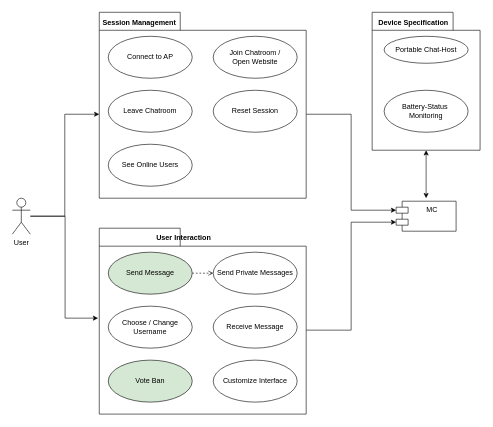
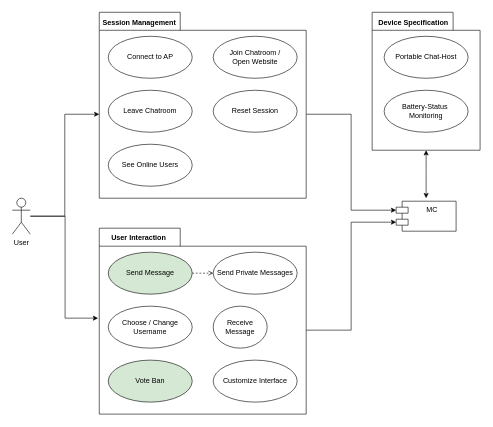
  <mxCell id="0" />
  <mxCell id="1" parent="0" />
  <mxCell id="2" style="edgeStyle=orthogonalEdgeStyle;rounded=0;orthogonalLoop=1;jettySize=auto;html=1;entryX=0;entryY=0;entryDx=0;entryDy=170;entryPerimeter=0;" parent="1" source="4" target="6" edge="1"><mxGeometry relative="1" as="geometry" /></mxCell>
  <mxCell id="3" style="edgeStyle=orthogonalEdgeStyle;rounded=0;orthogonalLoop=1;jettySize=auto;html=1;" parent="1" source="4" edge="1"><mxGeometry relative="1" as="geometry"><mxPoint x="163" y="530" as="targetPoint" /><Array as="points"><mxPoint x="108" y="360" /><mxPoint x="108" y="530" /><mxPoint x="163" y="530" /></Array></mxGeometry></mxCell>
  <mxCell id="4" value="User" style="shape=umlActor;verticalLabelPosition=bottom;verticalAlign=top;html=1;" parent="1" vertex="1"><mxGeometry x="20" y="330" width="30" height="60" as="geometry" /></mxCell>
  <mxCell id="5" style="edgeStyle=orthogonalEdgeStyle;rounded=0;orthogonalLoop=1;jettySize=auto;html=1;exitX=0;exitY=0;exitDx=345;exitDy=170;exitPerimeter=0;entryX=0;entryY=0;entryDx=0;entryDy=15;entryPerimeter=0;" parent="1" source="6" target="28" edge="1"><mxGeometry relative="1" as="geometry" /></mxCell>
  <mxCell id="6" value="&lt;h1&gt;&lt;br&gt;&lt;/h1&gt;" style="shape=folder;fontStyle=1;spacingTop=10;tabWidth=135;tabHeight=30;tabPosition=left;html=1;align=center;" parent="1" vertex="1"><mxGeometry x="165" y="20" width="345" height="310" as="geometry" /></mxCell>
  <mxCell id="7" value="Session Management" style="text;align=center;fontStyle=1;verticalAlign=middle;spacingLeft=3;spacingRight=3;strokeColor=none;rotatable=0;points=[[0,0.5],[1,0.5]];portConstraint=eastwest;" parent="1" vertex="1"><mxGeometry x="192" y="23" width="80" height="26" as="geometry" /></mxCell>
  <mxCell id="8" value="Connect to AP" style="ellipse;whiteSpace=wrap;html=1;" parent="1" vertex="1"><mxGeometry x="180" y="60" width="140" height="70" as="geometry" /></mxCell>
  <mxCell id="9" value="Join Chatroom /&lt;br&gt;Open Website" style="ellipse;whiteSpace=wrap;html=1;" parent="1" vertex="1"><mxGeometry x="355" y="60" width="140" height="70" as="geometry" /></mxCell>
  <mxCell id="10" value="Leave Chatroom" style="ellipse;whiteSpace=wrap;html=1;" parent="1" vertex="1"><mxGeometry x="180" y="150" width="140" height="70" as="geometry" /></mxCell>
  <mxCell id="11" value="Reset Session" style="ellipse;whiteSpace=wrap;html=1;" parent="1" vertex="1"><mxGeometry x="355" y="150" width="140" height="70" as="geometry" /></mxCell>
  <mxCell id="12" style="edgeStyle=orthogonalEdgeStyle;rounded=0;orthogonalLoop=1;jettySize=auto;html=1;exitX=0;exitY=0;exitDx=345;exitDy=170;exitPerimeter=0;entryX=0;entryY=0;entryDx=0;entryDy=35;entryPerimeter=0;" parent="1" source="13" target="28" edge="1"><mxGeometry relative="1" as="geometry" /></mxCell>
  <mxCell id="13" value="&lt;h1&gt;&lt;br&gt;&lt;/h1&gt;" style="shape=folder;fontStyle=1;spacingTop=10;tabWidth=135;tabHeight=30;tabPosition=left;html=1;align=center;" parent="1" vertex="1"><mxGeometry x="165" y="380" width="345" height="310" as="geometry" /></mxCell>
- <mxCell id="14" value="User Interaction" style="text;align=center;fontStyle=1;verticalAlign=middle;spacingLeft=3;spacingRight=3;strokeColor=none;rotatable=0;points=[[0,0.5],[1,0.5]];portConstraint=eastwest;" parent="1" vertex="1"><mxGeometry x="266" y="382" width="80" height="26" as="geometry" /></mxCell>
+ <mxCell id="14" value="User Interaction" style="text;align=center;fontStyle=1;verticalAlign=middle;spacingLeft=3;spacingRight=3;strokeColor=none;rotatable=0;points=[[0,0.5],[1,0.5]];portConstraint=eastwest;" parent="1" vertex="1"><mxGeometry x="191" y="382" width="80" height="26" as="geometry" /></mxCell>
  <mxCell id="15" style="edgeStyle=orthogonalEdgeStyle;rounded=0;orthogonalLoop=1;jettySize=auto;html=1;exitX=1;exitY=0.5;exitDx=0;exitDy=0;entryX=0;entryY=0.5;entryDx=0;entryDy=0;dashed=1;endArrow=open;" parent="1" source="16" target="19" edge="1"><mxGeometry relative="1" as="geometry" /></mxCell>
  <mxCell id="16" value="Send Message" style="ellipse;whiteSpace=wrap;html=1;fillColor=#d5e8d4;" parent="1" vertex="1"><mxGeometry x="180" y="420" width="140" height="70" as="geometry" /></mxCell>
- <mxCell id="17" value="Receive Message" style="ellipse;whiteSpace=wrap;html=1;" parent="1" vertex="1"><mxGeometry x="355" y="510" width="140" height="70" as="geometry" /></mxCell>
+ <mxCell id="17" value="Receive Message" style="ellipse;whiteSpace=wrap;html=1;" parent="1" vertex="1"><mxGeometry x="355" y="510" width="90" height="70" as="geometry" /></mxCell>
  <mxCell id="18" value="Choose / Change Username" style="ellipse;whiteSpace=wrap;html=1;" parent="1" vertex="1"><mxGeometry x="180" y="510" width="140" height="70" as="geometry" /></mxCell>
  <mxCell id="19" value="Send Private Messages" style="ellipse;whiteSpace=wrap;html=1;" parent="1" vertex="1"><mxGeometry x="355" y="420" width="140" height="70" as="geometry" /></mxCell>
  <mxCell id="20" value="See Online Users" style="ellipse;whiteSpace=wrap;html=1;" parent="1" vertex="1"><mxGeometry x="180" y="240" width="140" height="70" as="geometry" /></mxCell>
  <mxCell id="21" style="edgeStyle=orthogonalEdgeStyle;rounded=0;orthogonalLoop=1;jettySize=auto;html=1;exitX=0.5;exitY=1;exitDx=0;exitDy=0;exitPerimeter=0;startArrow=classic;startFill=1;" parent="1" source="22" edge="1"><mxGeometry relative="1" as="geometry"><mxPoint x="710" y="330" as="targetPoint" /></mxGeometry></mxCell>
  <mxCell id="22" value="&lt;h1&gt;&lt;br&gt;&lt;/h1&gt;" style="shape=folder;fontStyle=1;spacingTop=10;tabWidth=135;tabHeight=30;tabPosition=left;html=1;align=center;" parent="1" vertex="1"><mxGeometry x="620" y="20" width="180" height="230" as="geometry" /></mxCell>
  <mxCell id="23" value="Device Specification" style="text;align=center;fontStyle=1;verticalAlign=middle;spacingLeft=3;spacingRight=3;strokeColor=none;rotatable=0;points=[[0,0.5],[1,0.5]];portConstraint=eastwest;" parent="1" vertex="1"><mxGeometry x="649" y="23" width="80" height="26" as="geometry" /></mxCell>
  <mxCell id="24" value="Vote Ban" style="ellipse;whiteSpace=wrap;html=1;fillColor=#d5e8d4;" parent="1" vertex="1"><mxGeometry x="180" y="600" width="140" height="70" as="geometry" /></mxCell>
- <mxCell id="25" value="Portable Chat-Host" style="ellipse;whiteSpace=wrap;html=1;" parent="1" vertex="1"><mxGeometry x="640" y="60" width="140" height="45" as="geometry" /></mxCell>
+ <mxCell id="25" value="Portable Chat-Host" style="ellipse;whiteSpace=wrap;html=1;" parent="1" vertex="1"><mxGeometry x="640" y="60" width="140" height="70" as="geometry" /></mxCell>
  <mxCell id="26" value="Battery-Status&amp;nbsp; Monitoring" style="ellipse;whiteSpace=wrap;html=1;" parent="1" vertex="1"><mxGeometry x="640" y="150" width="140" height="70" as="geometry" /></mxCell>
  <mxCell id="27" value="Customize Interface" style="ellipse;whiteSpace=wrap;html=1;" parent="1" vertex="1"><mxGeometry x="355" y="600" width="140" height="70" as="geometry" /></mxCell>
  <mxCell id="28" value="MC" style="shape=module;align=left;spacingLeft=20;align=center;verticalAlign=top;" parent="1" vertex="1"><mxGeometry x="660" y="335" width="100" height="50" as="geometry" /></mxCell>
